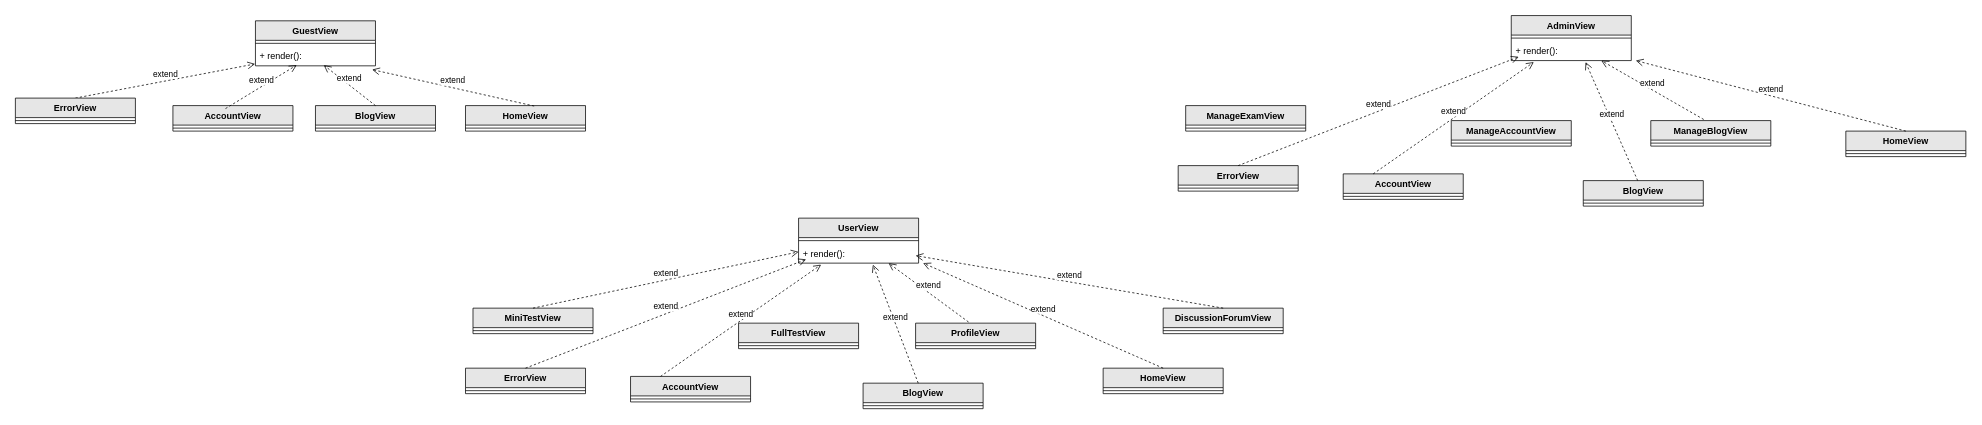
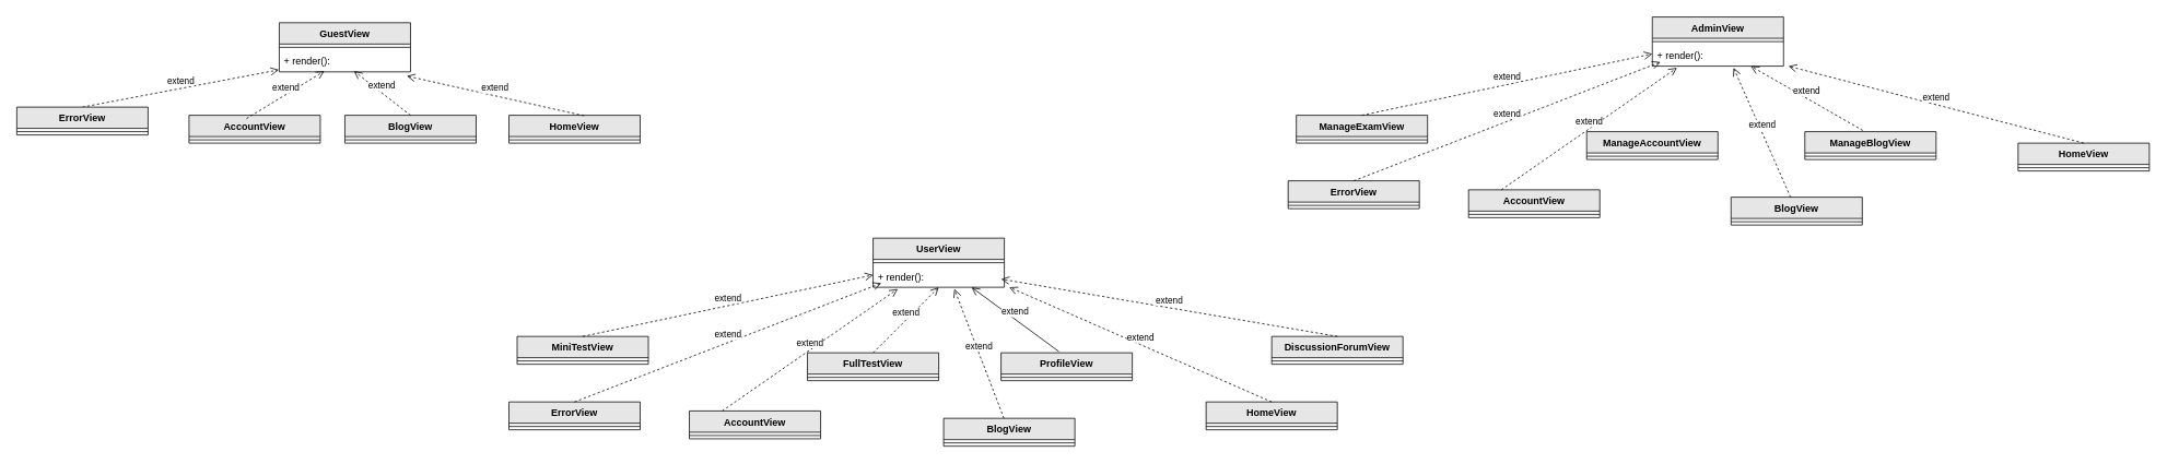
  <mxCell id="0" />
  <mxCell id="1" parent="0" />
  <mxCell id="2" value="ProfileView" style="swimlane;fontStyle=1;align=center;verticalAlign=top;childLayout=stackLayout;horizontal=1;startSize=26;horizontalStack=0;resizeParent=1;resizeParentMax=0;resizeLast=0;collapsible=1;marginBottom=0;fillColor=#E6E6E6;" vertex="1" parent="1"><mxGeometry x="1220" y="430" width="160" height="34" as="geometry" /></mxCell>
  <mxCell id="3" value="" style="line;strokeWidth=1;fillColor=none;align=left;verticalAlign=middle;spacingTop=-1;spacingLeft=3;spacingRight=3;rotatable=0;labelPosition=right;points=[];portConstraint=eastwest;" vertex="1" parent="2"><mxGeometry y="26" width="160" height="8" as="geometry" /></mxCell>
  <mxCell id="4" value="FullTestView" style="swimlane;fontStyle=1;align=center;verticalAlign=top;childLayout=stackLayout;horizontal=1;startSize=26;horizontalStack=0;resizeParent=1;resizeParentMax=0;resizeLast=0;collapsible=1;marginBottom=0;fillColor=#E6E6E6;" vertex="1" parent="1"><mxGeometry x="984" y="430" width="160" height="34" as="geometry" /></mxCell>
  <mxCell id="5" value="" style="line;strokeWidth=1;fillColor=none;align=left;verticalAlign=middle;spacingTop=-1;spacingLeft=3;spacingRight=3;rotatable=0;labelPosition=right;points=[];portConstraint=eastwest;" vertex="1" parent="4"><mxGeometry y="26" width="160" height="8" as="geometry" /></mxCell>
  <mxCell id="6" value="MiniTestView" style="swimlane;fontStyle=1;align=center;verticalAlign=top;childLayout=stackLayout;horizontal=1;startSize=26;horizontalStack=0;resizeParent=1;resizeParentMax=0;resizeLast=0;collapsible=1;marginBottom=0;fillColor=#E6E6E6;" vertex="1" parent="1"><mxGeometry x="630" y="410" width="160" height="34" as="geometry" /></mxCell>
  <mxCell id="7" value="" style="line;strokeWidth=1;fillColor=none;align=left;verticalAlign=middle;spacingTop=-1;spacingLeft=3;spacingRight=3;rotatable=0;labelPosition=right;points=[];portConstraint=eastwest;" vertex="1" parent="6"><mxGeometry y="26" width="160" height="8" as="geometry" /></mxCell>
  <mxCell id="8" value="DiscussionForumView" style="swimlane;fontStyle=1;align=center;verticalAlign=top;childLayout=stackLayout;horizontal=1;startSize=26;horizontalStack=0;resizeParent=1;resizeParentMax=0;resizeLast=0;collapsible=1;marginBottom=0;fillColor=#E6E6E6;" vertex="1" parent="1"><mxGeometry x="1550" y="410" width="160" height="34" as="geometry" /></mxCell>
  <mxCell id="9" value="" style="line;strokeWidth=1;fillColor=none;align=left;verticalAlign=middle;spacingTop=-1;spacingLeft=3;spacingRight=3;rotatable=0;labelPosition=right;points=[];portConstraint=eastwest;" vertex="1" parent="8"><mxGeometry y="26" width="160" height="8" as="geometry" /></mxCell>
  <mxCell id="10" value="UserView" style="swimlane;fontStyle=1;align=center;verticalAlign=top;childLayout=stackLayout;horizontal=1;startSize=26;horizontalStack=0;resizeParent=1;resizeParentMax=0;resizeLast=0;collapsible=1;marginBottom=0;fillColor=#E6E6E6;" vertex="1" parent="1"><mxGeometry x="1064" y="290" width="160" height="60" as="geometry" /></mxCell>
  <mxCell id="11" value="" style="line;strokeWidth=1;fillColor=none;align=left;verticalAlign=middle;spacingTop=-1;spacingLeft=3;spacingRight=3;rotatable=0;labelPosition=right;points=[];portConstraint=eastwest;" vertex="1" parent="10"><mxGeometry y="26" width="160" height="8" as="geometry" /></mxCell>
  <mxCell id="12" value="+ render():" style="text;strokeColor=none;fillColor=none;align=left;verticalAlign=top;spacingLeft=4;spacingRight=4;overflow=hidden;rotatable=0;points=[[0,0.5],[1,0.5]];portConstraint=eastwest;" vertex="1" parent="10"><mxGeometry y="34" width="160" height="26" as="geometry" /></mxCell>
- <mxCell id="13" value="extend" style="html=1;verticalAlign=bottom;endArrow=open;dashed=1;endSize=8;rounded=0;entryX=0.75;entryY=1;entryDx=0;entryDy=0;exitX=0.441;exitY=-0.044;exitDx=0;exitDy=0;exitPerimeter=0;" edge="1" parent="1" source="2" target="10"><mxGeometry relative="1" as="geometry"><mxPoint x="1270.005" y="416" as="sourcePoint" /><mxPoint x="1140" y="350" as="targetPoint" /></mxGeometry></mxCell>
+ <mxCell id="13" value="extend" style="html=1;verticalAlign=bottom;endArrow=open;dashed=0;endSize=8;rounded=0;entryX=0.75;entryY=1;entryDx=0;entryDy=0;exitX=0.441;exitY=-0.044;exitDx=0;exitDy=0;exitPerimeter=0;" edge="1" parent="1" source="2" target="10"><mxGeometry relative="1" as="geometry"><mxPoint x="1270.005" y="416" as="sourcePoint" /><mxPoint x="1140" y="350" as="targetPoint" /></mxGeometry></mxCell>
  <mxCell id="14" value="extend" style="html=1;verticalAlign=bottom;endArrow=open;dashed=1;endSize=8;rounded=0;exitX=0.5;exitY=0;exitDx=0;exitDy=0;" edge="1" parent="1" source="8"><mxGeometry relative="1" as="geometry"><mxPoint x="1340.005" y="402" as="sourcePoint" /><mxPoint x="1220" y="340" as="targetPoint" /></mxGeometry></mxCell>
+ <mxCell id="15" value="extend" style="html=1;verticalAlign=bottom;endArrow=open;dashed=1;endSize=8;rounded=0;entryX=0.5;entryY=1;entryDx=0;entryDy=0;exitX=0.5;exitY=0;exitDx=0;exitDy=0;" edge="1" parent="1" source="4" target="10"><mxGeometry relative="1" as="geometry"><mxPoint x="1200.005" y="426" as="sourcePoint" /><mxPoint x="1110" y="354" as="targetPoint" /></mxGeometry></mxCell>
  <mxCell id="16" value="extend" style="html=1;verticalAlign=bottom;endArrow=open;dashed=1;endSize=8;rounded=0;entryX=0;entryY=0.75;entryDx=0;entryDy=0;exitX=0.5;exitY=0;exitDx=0;exitDy=0;" edge="1" parent="1" source="6" target="10"><mxGeometry relative="1" as="geometry"><mxPoint x="860" y="392" as="sourcePoint" /><mxPoint x="950" y="320" as="targetPoint" /></mxGeometry></mxCell>
  <mxCell id="17" value="GuestView" style="swimlane;fontStyle=1;align=center;verticalAlign=top;childLayout=stackLayout;horizontal=1;startSize=26;horizontalStack=0;resizeParent=1;resizeParentMax=0;resizeLast=0;collapsible=1;marginBottom=0;fillColor=#E6E6E6;" vertex="1" parent="1"><mxGeometry x="340" y="27" width="160" height="60" as="geometry" /></mxCell>
  <mxCell id="18" value="" style="line;strokeWidth=1;fillColor=none;align=left;verticalAlign=middle;spacingTop=-1;spacingLeft=3;spacingRight=3;rotatable=0;labelPosition=right;points=[];portConstraint=eastwest;" vertex="1" parent="17"><mxGeometry y="26" width="160" height="8" as="geometry" /></mxCell>
  <mxCell id="19" value="+ render():" style="text;strokeColor=none;fillColor=none;align=left;verticalAlign=top;spacingLeft=4;spacingRight=4;overflow=hidden;rotatable=0;points=[[0,0.5],[1,0.5]];portConstraint=eastwest;" vertex="1" parent="17"><mxGeometry y="34" width="160" height="26" as="geometry" /></mxCell>
  <mxCell id="20" value="extend" style="html=1;verticalAlign=bottom;endArrow=open;dashed=1;endSize=8;rounded=0;entryX=-0.003;entryY=0.904;entryDx=0;entryDy=0;exitX=0.5;exitY=0;exitDx=0;exitDy=0;entryPerimeter=0;" edge="1" parent="1" source="21" target="19"><mxGeometry relative="1" as="geometry"><mxPoint x="580" y="127" as="sourcePoint" /><mxPoint x="740" y="187" as="targetPoint" /></mxGeometry></mxCell>
  <mxCell id="21" value="ErrorView" style="swimlane;fontStyle=1;align=center;verticalAlign=top;childLayout=stackLayout;horizontal=1;startSize=26;horizontalStack=0;resizeParent=1;resizeParentMax=0;resizeLast=0;collapsible=1;marginBottom=0;fillColor=#E6E6E6;" vertex="1" parent="1"><mxGeometry x="20" y="130" width="160" height="34" as="geometry" /></mxCell>
  <mxCell id="22" value="" style="line;strokeWidth=1;fillColor=none;align=left;verticalAlign=middle;spacingTop=-1;spacingLeft=3;spacingRight=3;rotatable=0;labelPosition=right;points=[];portConstraint=eastwest;" vertex="1" parent="21"><mxGeometry y="26" width="160" height="8" as="geometry" /></mxCell>
  <mxCell id="23" value="AccountView" style="swimlane;fontStyle=1;align=center;verticalAlign=top;childLayout=stackLayout;horizontal=1;startSize=26;horizontalStack=0;resizeParent=1;resizeParentMax=0;resizeLast=0;collapsible=1;marginBottom=0;fillColor=#E6E6E6;" vertex="1" parent="1"><mxGeometry x="230" y="140" width="160" height="34" as="geometry" /></mxCell>
  <mxCell id="24" value="" style="line;strokeWidth=1;fillColor=none;align=left;verticalAlign=middle;spacingTop=-1;spacingLeft=3;spacingRight=3;rotatable=0;labelPosition=right;points=[];portConstraint=eastwest;" vertex="1" parent="23"><mxGeometry y="26" width="160" height="8" as="geometry" /></mxCell>
  <mxCell id="25" value="BlogView" style="swimlane;fontStyle=1;align=center;verticalAlign=top;childLayout=stackLayout;horizontal=1;startSize=26;horizontalStack=0;resizeParent=1;resizeParentMax=0;resizeLast=0;collapsible=1;marginBottom=0;fillColor=#E6E6E6;" vertex="1" parent="1"><mxGeometry x="420" y="140" width="160" height="34" as="geometry" /></mxCell>
  <mxCell id="26" value="" style="line;strokeWidth=1;fillColor=none;align=left;verticalAlign=middle;spacingTop=-1;spacingLeft=3;spacingRight=3;rotatable=0;labelPosition=right;points=[];portConstraint=eastwest;" vertex="1" parent="25"><mxGeometry y="26" width="160" height="8" as="geometry" /></mxCell>
  <mxCell id="27" value="HomeView" style="swimlane;fontStyle=1;align=center;verticalAlign=top;childLayout=stackLayout;horizontal=1;startSize=26;horizontalStack=0;resizeParent=1;resizeParentMax=0;resizeLast=0;collapsible=1;marginBottom=0;fillColor=#E6E6E6;" vertex="1" parent="1"><mxGeometry x="620" y="140" width="160" height="34" as="geometry" /></mxCell>
  <mxCell id="28" value="" style="line;strokeWidth=1;fillColor=none;align=left;verticalAlign=middle;spacingTop=-1;spacingLeft=3;spacingRight=3;rotatable=0;labelPosition=right;points=[];portConstraint=eastwest;" vertex="1" parent="27"><mxGeometry y="26" width="160" height="8" as="geometry" /></mxCell>
  <mxCell id="29" value="extend" style="html=1;verticalAlign=bottom;endArrow=open;dashed=1;endSize=8;rounded=0;entryX=0.344;entryY=0.962;entryDx=0;entryDy=0;exitX=0.438;exitY=0.117;exitDx=0;exitDy=0;entryPerimeter=0;exitPerimeter=0;" edge="1" parent="1" source="23" target="19"><mxGeometry relative="1" as="geometry"><mxPoint x="110" y="140" as="sourcePoint" /><mxPoint x="430" y="97" as="targetPoint" /></mxGeometry></mxCell>
  <mxCell id="30" value="extend" style="html=1;verticalAlign=bottom;endArrow=open;dashed=1;endSize=8;rounded=0;entryX=0.569;entryY=0.962;entryDx=0;entryDy=0;exitX=0.5;exitY=0;exitDx=0;exitDy=0;entryPerimeter=0;" edge="1" parent="1" source="25" target="19"><mxGeometry relative="1" as="geometry"><mxPoint x="120" y="150" as="sourcePoint" /><mxPoint x="440" y="107" as="targetPoint" /></mxGeometry></mxCell>
  <mxCell id="31" value="extend" style="html=1;verticalAlign=bottom;endArrow=open;dashed=1;endSize=8;rounded=0;exitX=0.572;exitY=0.017;exitDx=0;exitDy=0;entryX=0.972;entryY=1.193;entryDx=0;entryDy=0;entryPerimeter=0;exitPerimeter=0;" edge="1" parent="1" source="27" target="19"><mxGeometry relative="1" as="geometry"><mxPoint x="130" y="160" as="sourcePoint" /><mxPoint x="450" y="117" as="targetPoint" /></mxGeometry></mxCell>
  <mxCell id="32" value="ErrorView" style="swimlane;fontStyle=1;align=center;verticalAlign=top;childLayout=stackLayout;horizontal=1;startSize=26;horizontalStack=0;resizeParent=1;resizeParentMax=0;resizeLast=0;collapsible=1;marginBottom=0;fillColor=#E6E6E6;" vertex="1" parent="1"><mxGeometry x="620" y="490" width="160" height="34" as="geometry" /></mxCell>
  <mxCell id="33" value="" style="line;strokeWidth=1;fillColor=none;align=left;verticalAlign=middle;spacingTop=-1;spacingLeft=3;spacingRight=3;rotatable=0;labelPosition=right;points=[];portConstraint=eastwest;" vertex="1" parent="32"><mxGeometry y="26" width="160" height="8" as="geometry" /></mxCell>
  <mxCell id="34" value="AccountView" style="swimlane;fontStyle=1;align=center;verticalAlign=top;childLayout=stackLayout;horizontal=1;startSize=26;horizontalStack=0;resizeParent=1;resizeParentMax=0;resizeLast=0;collapsible=1;marginBottom=0;fillColor=#E6E6E6;" vertex="1" parent="1"><mxGeometry x="840" y="501" width="160" height="34" as="geometry" /></mxCell>
  <mxCell id="35" value="" style="line;strokeWidth=1;fillColor=none;align=left;verticalAlign=middle;spacingTop=-1;spacingLeft=3;spacingRight=3;rotatable=0;labelPosition=right;points=[];portConstraint=eastwest;" vertex="1" parent="34"><mxGeometry y="26" width="160" height="8" as="geometry" /></mxCell>
  <mxCell id="36" value="BlogView" style="swimlane;fontStyle=1;align=center;verticalAlign=top;childLayout=stackLayout;horizontal=1;startSize=26;horizontalStack=0;resizeParent=1;resizeParentMax=0;resizeLast=0;collapsible=1;marginBottom=0;fillColor=#E6E6E6;" vertex="1" parent="1"><mxGeometry x="1150" y="510" width="160" height="34" as="geometry" /></mxCell>
  <mxCell id="37" value="" style="line;strokeWidth=1;fillColor=none;align=left;verticalAlign=middle;spacingTop=-1;spacingLeft=3;spacingRight=3;rotatable=0;labelPosition=right;points=[];portConstraint=eastwest;" vertex="1" parent="36"><mxGeometry y="26" width="160" height="8" as="geometry" /></mxCell>
  <mxCell id="38" value="HomeView" style="swimlane;fontStyle=1;align=center;verticalAlign=top;childLayout=stackLayout;horizontal=1;startSize=26;horizontalStack=0;resizeParent=1;resizeParentMax=0;resizeLast=0;collapsible=1;marginBottom=0;fillColor=#E6E6E6;" vertex="1" parent="1"><mxGeometry x="1470" y="490" width="160" height="34" as="geometry" /></mxCell>
  <mxCell id="39" value="" style="line;strokeWidth=1;fillColor=none;align=left;verticalAlign=middle;spacingTop=-1;spacingLeft=3;spacingRight=3;rotatable=0;labelPosition=right;points=[];portConstraint=eastwest;" vertex="1" parent="38"><mxGeometry y="26" width="160" height="8" as="geometry" /></mxCell>
  <mxCell id="40" value="extend" style="html=1;verticalAlign=bottom;endArrow=open;dashed=1;endSize=8;rounded=0;entryX=0;entryY=0.75;entryDx=0;entryDy=0;exitX=0.5;exitY=0;exitDx=0;exitDy=0;" edge="1" parent="1" source="32"><mxGeometry relative="1" as="geometry"><mxPoint x="720" y="420" as="sourcePoint" /><mxPoint x="1074" y="345" as="targetPoint" /></mxGeometry></mxCell>
  <mxCell id="41" value="extend" style="html=1;verticalAlign=bottom;endArrow=open;dashed=1;endSize=8;rounded=0;entryX=0.188;entryY=1.078;entryDx=0;entryDy=0;entryPerimeter=0;exitX=0.25;exitY=0;exitDx=0;exitDy=0;" edge="1" parent="1" source="34" target="12"><mxGeometry relative="1" as="geometry"><mxPoint x="1060" y="426" as="sourcePoint" /><mxPoint x="1154" y="360" as="targetPoint" /></mxGeometry></mxCell>
  <mxCell id="42" value="extend" style="html=1;verticalAlign=bottom;endArrow=open;dashed=1;endSize=8;rounded=0;entryX=0.619;entryY=1.078;entryDx=0;entryDy=0;entryPerimeter=0;" edge="1" parent="1" source="36" target="12"><mxGeometry relative="1" as="geometry"><mxPoint x="890" y="511" as="sourcePoint" /><mxPoint x="1104.08" y="362.028" as="targetPoint" /></mxGeometry></mxCell>
  <mxCell id="43" value="extend" style="html=1;verticalAlign=bottom;endArrow=open;dashed=1;endSize=8;rounded=0;exitX=0.5;exitY=0;exitDx=0;exitDy=0;" edge="1" parent="1" source="38"><mxGeometry relative="1" as="geometry"><mxPoint x="1640" y="420" as="sourcePoint" /><mxPoint x="1230" y="350" as="targetPoint" /></mxGeometry></mxCell>
  <mxCell id="44" value="ManageBlogView" style="swimlane;fontStyle=1;align=center;verticalAlign=top;childLayout=stackLayout;horizontal=1;startSize=26;horizontalStack=0;resizeParent=1;resizeParentMax=0;resizeLast=0;collapsible=1;marginBottom=0;fillColor=#E6E6E6;" vertex="1" parent="1"><mxGeometry x="2200" y="160" width="160" height="34" as="geometry" /></mxCell>
  <mxCell id="45" value="" style="line;strokeWidth=1;fillColor=none;align=left;verticalAlign=middle;spacingTop=-1;spacingLeft=3;spacingRight=3;rotatable=0;labelPosition=right;points=[];portConstraint=eastwest;" vertex="1" parent="44"><mxGeometry y="26" width="160" height="8" as="geometry" /></mxCell>
  <mxCell id="46" value="ManageAccountView" style="swimlane;fontStyle=1;align=center;verticalAlign=top;childLayout=stackLayout;horizontal=1;startSize=26;horizontalStack=0;resizeParent=1;resizeParentMax=0;resizeLast=0;collapsible=1;marginBottom=0;fillColor=#E6E6E6;" vertex="1" parent="1"><mxGeometry x="1934" y="160" width="160" height="34" as="geometry" /></mxCell>
  <mxCell id="47" value="" style="line;strokeWidth=1;fillColor=none;align=left;verticalAlign=middle;spacingTop=-1;spacingLeft=3;spacingRight=3;rotatable=0;labelPosition=right;points=[];portConstraint=eastwest;" vertex="1" parent="46"><mxGeometry y="26" width="160" height="8" as="geometry" /></mxCell>
  <mxCell id="48" value="ManageExamView" style="swimlane;fontStyle=1;align=center;verticalAlign=top;childLayout=stackLayout;horizontal=1;startSize=26;horizontalStack=0;resizeParent=1;resizeParentMax=0;resizeLast=0;collapsible=1;marginBottom=0;fillColor=#E6E6E6;" vertex="1" parent="1"><mxGeometry x="1580" y="140" width="160" height="34" as="geometry" /></mxCell>
  <mxCell id="49" value="" style="line;strokeWidth=1;fillColor=none;align=left;verticalAlign=middle;spacingTop=-1;spacingLeft=3;spacingRight=3;rotatable=0;labelPosition=right;points=[];portConstraint=eastwest;" vertex="1" parent="48"><mxGeometry y="26" width="160" height="8" as="geometry" /></mxCell>
  <mxCell id="50" value="AdminView" style="swimlane;fontStyle=1;align=center;verticalAlign=top;childLayout=stackLayout;horizontal=1;startSize=26;horizontalStack=0;resizeParent=1;resizeParentMax=0;resizeLast=0;collapsible=1;marginBottom=0;fillColor=#E6E6E6;" vertex="1" parent="1"><mxGeometry x="2014" y="20" width="160" height="60" as="geometry" /></mxCell>
  <mxCell id="51" value="" style="line;strokeWidth=1;fillColor=none;align=left;verticalAlign=middle;spacingTop=-1;spacingLeft=3;spacingRight=3;rotatable=0;labelPosition=right;points=[];portConstraint=eastwest;" vertex="1" parent="50"><mxGeometry y="26" width="160" height="8" as="geometry" /></mxCell>
  <mxCell id="52" value="+ render():" style="text;strokeColor=none;fillColor=none;align=left;verticalAlign=top;spacingLeft=4;spacingRight=4;overflow=hidden;rotatable=0;points=[[0,0.5],[1,0.5]];portConstraint=eastwest;" vertex="1" parent="50"><mxGeometry y="34" width="160" height="26" as="geometry" /></mxCell>
  <mxCell id="53" value="extend" style="html=1;verticalAlign=bottom;endArrow=open;dashed=1;endSize=8;rounded=0;entryX=0.75;entryY=1;entryDx=0;entryDy=0;exitX=0.441;exitY=-0.044;exitDx=0;exitDy=0;exitPerimeter=0;" edge="1" parent="1" source="44" target="50"><mxGeometry relative="1" as="geometry"><mxPoint x="2220.005" y="146" as="sourcePoint" /><mxPoint x="2090" y="80" as="targetPoint" /></mxGeometry></mxCell>
+ <mxCell id="54" value="extend" style="html=1;verticalAlign=bottom;endArrow=open;dashed=1;endSize=8;rounded=0;entryX=0;entryY=0.75;entryDx=0;entryDy=0;exitX=0.5;exitY=0;exitDx=0;exitDy=0;" edge="1" parent="1" source="48" target="50"><mxGeometry relative="1" as="geometry"><mxPoint x="1810" y="122" as="sourcePoint" /><mxPoint x="1900" y="50" as="targetPoint" /></mxGeometry></mxCell>
  <mxCell id="55" value="ErrorView" style="swimlane;fontStyle=1;align=center;verticalAlign=top;childLayout=stackLayout;horizontal=1;startSize=26;horizontalStack=0;resizeParent=1;resizeParentMax=0;resizeLast=0;collapsible=1;marginBottom=0;fillColor=#E6E6E6;" vertex="1" parent="1"><mxGeometry x="1570" y="220" width="160" height="34" as="geometry" /></mxCell>
  <mxCell id="56" value="" style="line;strokeWidth=1;fillColor=none;align=left;verticalAlign=middle;spacingTop=-1;spacingLeft=3;spacingRight=3;rotatable=0;labelPosition=right;points=[];portConstraint=eastwest;" vertex="1" parent="55"><mxGeometry y="26" width="160" height="8" as="geometry" /></mxCell>
  <mxCell id="57" value="AccountView" style="swimlane;fontStyle=1;align=center;verticalAlign=top;childLayout=stackLayout;horizontal=1;startSize=26;horizontalStack=0;resizeParent=1;resizeParentMax=0;resizeLast=0;collapsible=1;marginBottom=0;fillColor=#E6E6E6;" vertex="1" parent="1"><mxGeometry x="1790" y="231" width="160" height="34" as="geometry" /></mxCell>
  <mxCell id="58" value="" style="line;strokeWidth=1;fillColor=none;align=left;verticalAlign=middle;spacingTop=-1;spacingLeft=3;spacingRight=3;rotatable=0;labelPosition=right;points=[];portConstraint=eastwest;" vertex="1" parent="57"><mxGeometry y="26" width="160" height="8" as="geometry" /></mxCell>
  <mxCell id="59" value="BlogView" style="swimlane;fontStyle=1;align=center;verticalAlign=top;childLayout=stackLayout;horizontal=1;startSize=26;horizontalStack=0;resizeParent=1;resizeParentMax=0;resizeLast=0;collapsible=1;marginBottom=0;fillColor=#E6E6E6;" vertex="1" parent="1"><mxGeometry x="2110" y="240" width="160" height="34" as="geometry" /></mxCell>
  <mxCell id="60" value="" style="line;strokeWidth=1;fillColor=none;align=left;verticalAlign=middle;spacingTop=-1;spacingLeft=3;spacingRight=3;rotatable=0;labelPosition=right;points=[];portConstraint=eastwest;" vertex="1" parent="59"><mxGeometry y="26" width="160" height="8" as="geometry" /></mxCell>
  <mxCell id="61" value="HomeView" style="swimlane;fontStyle=1;align=center;verticalAlign=top;childLayout=stackLayout;horizontal=1;startSize=26;horizontalStack=0;resizeParent=1;resizeParentMax=0;resizeLast=0;collapsible=1;marginBottom=0;fillColor=#E6E6E6;" vertex="1" parent="1"><mxGeometry x="2460" y="174" width="160" height="34" as="geometry" /></mxCell>
  <mxCell id="62" value="" style="line;strokeWidth=1;fillColor=none;align=left;verticalAlign=middle;spacingTop=-1;spacingLeft=3;spacingRight=3;rotatable=0;labelPosition=right;points=[];portConstraint=eastwest;" vertex="1" parent="61"><mxGeometry y="26" width="160" height="8" as="geometry" /></mxCell>
  <mxCell id="63" value="extend" style="html=1;verticalAlign=bottom;endArrow=open;dashed=1;endSize=8;rounded=0;entryX=0;entryY=0.75;entryDx=0;entryDy=0;exitX=0.5;exitY=0;exitDx=0;exitDy=0;" edge="1" parent="1" source="55"><mxGeometry relative="1" as="geometry"><mxPoint x="1670" y="150" as="sourcePoint" /><mxPoint x="2024" y="75" as="targetPoint" /></mxGeometry></mxCell>
  <mxCell id="64" value="extend" style="html=1;verticalAlign=bottom;endArrow=open;dashed=1;endSize=8;rounded=0;entryX=0.188;entryY=1.078;entryDx=0;entryDy=0;entryPerimeter=0;exitX=0.25;exitY=0;exitDx=0;exitDy=0;" edge="1" parent="1" source="57" target="52"><mxGeometry relative="1" as="geometry"><mxPoint x="2010" y="156" as="sourcePoint" /><mxPoint x="2104" y="90" as="targetPoint" /></mxGeometry></mxCell>
  <mxCell id="65" value="extend" style="html=1;verticalAlign=bottom;endArrow=open;dashed=1;endSize=8;rounded=0;entryX=0.619;entryY=1.078;entryDx=0;entryDy=0;entryPerimeter=0;" edge="1" parent="1" source="59" target="52"><mxGeometry relative="1" as="geometry"><mxPoint x="1840" y="241" as="sourcePoint" /><mxPoint x="2054.08" y="92.028" as="targetPoint" /></mxGeometry></mxCell>
  <mxCell id="66" value="extend" style="html=1;verticalAlign=bottom;endArrow=open;dashed=1;endSize=8;rounded=0;exitX=0.5;exitY=0;exitDx=0;exitDy=0;" edge="1" parent="1" source="61"><mxGeometry relative="1" as="geometry"><mxPoint x="2590" y="150" as="sourcePoint" /><mxPoint x="2180" y="80" as="targetPoint" /></mxGeometry></mxCell>
